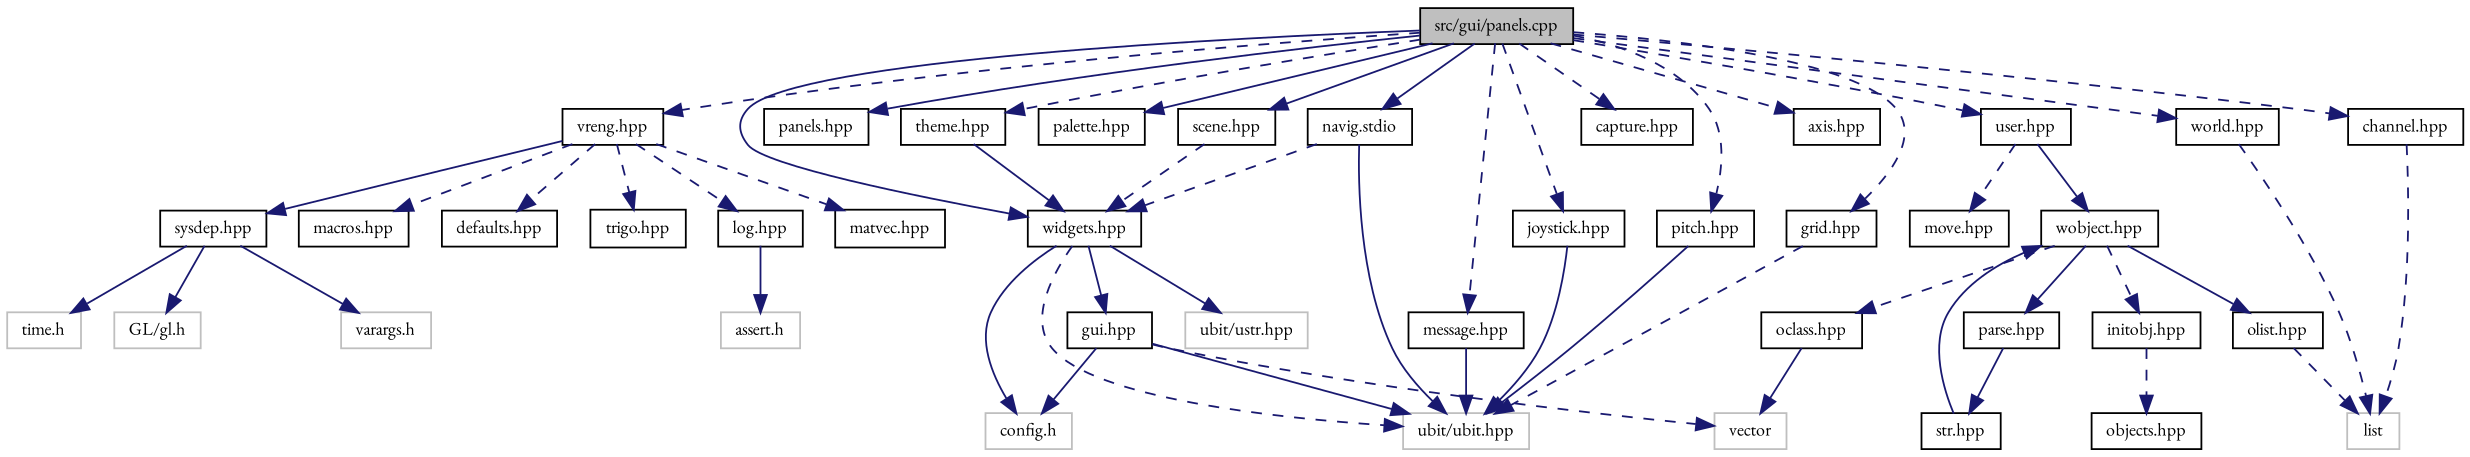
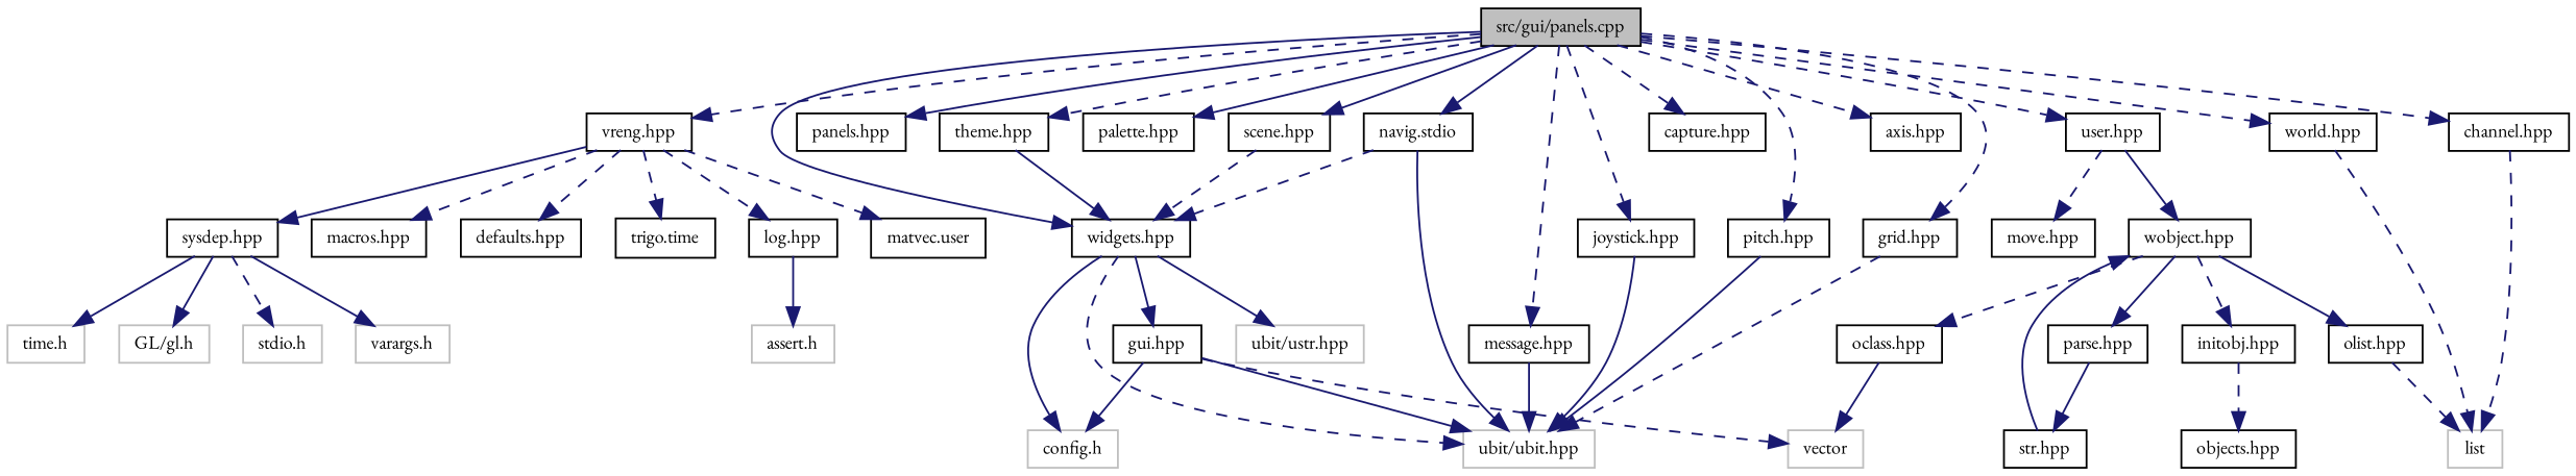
  digraph {
    fontname="EB Garamond"
    node [color=black fontname="EB Garamond" fontsize=10 shape=record]
    edge [color=midnightblue fontname="EB Garamond" fontsize=10 labelfontname=FreeSans labelfontsize=10 style=dashed]
    n1 [fillcolor=grey75 fontcolor=black height=0.2 label="src/gui/panels.cpp" style=filled width=0.4]
    n2 [height=0.2 label="vreng.hpp" width=0.4]
    n3 [height=0.2 label="widgets.hpp" width=0.4]
    n4 [height=0.2 label="panels.hpp" width=0.4]
    n5 [height=0.2 label="theme.hpp" width=0.4]
    n6 [height=0.2 label="palette.hpp" width=0.4]
    n7 [height=0.2 label="navig.stdio" width=0.4]
    n8 [height=0.2 label="scene.hpp" width=0.4]
    n9 [height=0.2 label="joystick.hpp" width=0.4]
    n10 [height=0.2 label="pitch.hpp" width=0.4]
    n11 [height=0.2 label="capture.hpp" width=0.4]
    n12 [height=0.2 label="user.hpp" width=0.4]
    n13 [height=0.2 label="axis.hpp" width=0.4]
    n14 [height=0.2 label="grid.hpp" width=0.4]
    n15 [height=0.2 label="world.hpp" width=0.4]
    n16 [height=0.2 label="channel.hpp" width=0.4]
    n17 [height=0.2 label="message.hpp" width=0.4]
    n18 [height=0.2 label="sysdep.hpp" width=0.4]
    n19 [height=0.2 label="macros.hpp" width=0.4]
    n20 [height=0.2 label="defaults.hpp" width=0.4]
-   n21 [height=0.2 label="trigo.hpp" width=0.4]
+   n21 [height=0.2 label="trigo.time" width=0.4]
    n22 [height=0.2 label="log.hpp" width=0.4]
-   n23 [height=0.2 label="matvec.hpp" width=0.4]
+   n23 [height=0.2 label="matvec.user" width=0.4]
    n24 [color=grey75 height=0.2 label="ubit/ubit.hpp" width=0.4]
    n25 [height=0.2 label="gui.hpp" width=0.4]
    n26 [color=grey75 height=0.2 label="ubit/ustr.hpp" width=0.4]
    n27 [color=grey75 height=0.2 label="config.h" width=0.4]
    n28 [height=0.2 label="wobject.hpp" width=0.4]
    n29 [height=0.2 label="move.hpp" width=0.4]
    n30 [color=grey75 height=0.2 label=list width=0.4]
+   n31 [color=grey75 height=0.2 label="stdio.h" width=0.4]
    n32 [color=grey75 height=0.2 label="varargs.h" width=0.4]
    n33 [color=grey75 height=0.2 label="time.h" width=0.4]
    n34 [color=grey75 height=0.2 label="GL/gl.h" width=0.4]
    n35 [color=grey75 height=0.2 label="assert.h" width=0.4]
    n36 [color=grey75 height=0.2 label=vector width=0.4]
    n37 [height=0.2 label="oclass.hpp" width=0.4]
    n38 [height=0.2 label="olist.hpp" width=0.4]
    n39 [height=0.2 label="parse.hpp" width=0.4]
    n40 [height=0.2 label="initobj.hpp" width=0.4]
    n41 [height=0.2 label="str.hpp" width=0.4]
    n42 [height=0.2 label="objects.hpp" width=0.4]
    n1 -> n2
    n1 -> n3 [style=solid]
    n1 -> n4 [style=solid]
    n1 -> n5
    n1 -> n6 [style=solid]
    n1 -> n7 [style=solid]
    n1 -> n8 [style=solid]
    n1 -> n9
    n1 -> n10
    n1 -> n11
    n1 -> n12
    n1 -> n13
    n1 -> n14
    n1 -> n15
    n1 -> n16
    n1 -> n17
    n2 -> n18 [style=solid]
    n2 -> n19
    n2 -> n20
    n2 -> n21
    n2 -> n22
    n2 -> n23
    n3 -> n24
    n3 -> n25 [style=solid]
    n3 -> n26 [style=solid]
    n3 -> n27 [style=solid]
    n5 -> n3 [style=solid]
    n7 -> n3
    n7 -> n24 [style=solid]
    n8 -> n3
    n9 -> n24 [style=solid]
    n10 -> n24 [style=solid]
    n12 -> n28 [style=solid]
    n12 -> n29
    n14 -> n24
    n15 -> n30
    n16 -> n30
    n17 -> n24 [style=solid]
+   n18 -> n31
    n18 -> n32 [style=solid]
    n18 -> n33 [style=solid]
    n18 -> n34 [style=solid]
    n22 -> n35 [style=solid]
    n25 -> n24 [style=solid]
    n25 -> n27 [style=solid]
    n25 -> n36
    n28 -> n37
    n28 -> n38 [style=solid]
    n28 -> n39 [style=solid]
    n28 -> n40
    n37 -> n36 [style=solid]
    n38 -> n30
    n39 -> n41 [style=solid]
    n40 -> n42
    n41 -> n28 [style=solid]
  }
